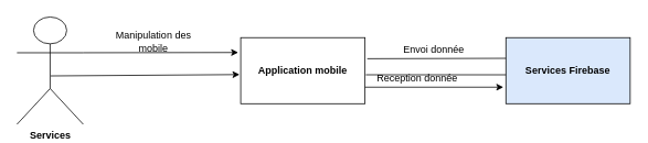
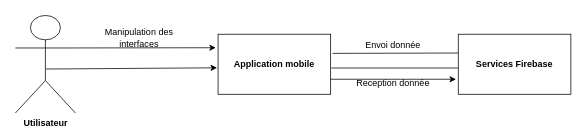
  <mxCell id="0" />
  <mxCell id="1" parent="0" />
- <mxCell id="2" value="&lt;b&gt;Services&lt;/b&gt;" style="shape=umlActor;verticalLabelPosition=bottom;verticalAlign=top;html=1;outlineConnect=0;rounded=1;glass=0;align=center;" vertex="1" parent="1"><mxGeometry x="20" y="20" width="80" height="130" as="geometry" /></mxCell>
+ <mxCell id="2" value="&lt;b&gt;Utilisateur&lt;/b&gt;" style="shape=umlActor;verticalLabelPosition=bottom;verticalAlign=top;html=1;outlineConnect=0;rounded=1;glass=0;align=center;" vertex="1" parent="1"><mxGeometry x="20" y="20" width="80" height="130" as="geometry" /></mxCell>
  <mxCell id="3" value="&lt;b&gt;Application mobile&lt;/b&gt;" style="rounded=0;whiteSpace=wrap;html=1;glass=0;align=center;" vertex="1" parent="1"><mxGeometry x="290" y="45" width="150" height="80" as="geometry" /></mxCell>
- <mxCell id="4" value="&lt;b&gt;Services Firebase&lt;/b&gt;" style="rounded=0;whiteSpace=wrap;html=1;glass=0;align=center;fillColor=#dae8fc;" vertex="1" parent="1"><mxGeometry x="610" y="45" width="150" height="80" as="geometry" /></mxCell>
+ <mxCell id="4" value="&lt;b&gt;Services Firebase&lt;/b&gt;" style="rounded=0;whiteSpace=wrap;html=1;glass=0;align=center;" vertex="1" parent="1"><mxGeometry x="610" y="45" width="150" height="80" as="geometry" /></mxCell>
  <mxCell id="5" value="" style="endArrow=classic;html=1;strokeColor=#000000;exitX=0.509;exitY=0.549;exitDx=0;exitDy=0;exitPerimeter=0;entryX=-0.009;entryY=0.559;entryDx=0;entryDy=0;entryPerimeter=0;" edge="1" parent="1" source="2" target="3"><mxGeometry width="50" height="50" relative="1" as="geometry"><mxPoint x="340" y="130" as="sourcePoint" /><mxPoint x="390" y="80" as="targetPoint" /></mxGeometry></mxCell>
  <mxCell id="6" value="" style="endArrow=none;html=1;strokeColor=#000000;entryX=-0.009;entryY=0.559;entryDx=0;entryDy=0;entryPerimeter=0;" edge="1" parent="1"><mxGeometry width="50" height="50" relative="1" as="geometry"><mxPoint x="441" y="90" as="sourcePoint" /><mxPoint x="610" y="90" as="targetPoint" /></mxGeometry></mxCell>
  <mxCell id="7" value="" style="endArrow=classic;html=1;strokeColor=#000000;exitX=1;exitY=0.75;exitDx=0;exitDy=0;" edge="1" parent="1" source="3"><mxGeometry width="50" height="50" relative="1" as="geometry"><mxPoint x="470" y="130" as="sourcePoint" /><mxPoint x="607" y="105" as="targetPoint" /></mxGeometry></mxCell>
  <mxCell id="8" value="" style="endArrow=none;html=1;strokeColor=#000000;exitX=0;exitY=0.313;exitDx=0;exitDy=0;exitPerimeter=0;entryX=1.018;entryY=0.319;entryDx=0;entryDy=0;entryPerimeter=0;" edge="1" parent="1" source="4" target="3"><mxGeometry width="50" height="50" relative="1" as="geometry"><mxPoint x="440" y="70" as="sourcePoint" /><mxPoint x="490" y="60" as="targetPoint" /></mxGeometry></mxCell>
- <mxCell id="9" value="Reception donnée&amp;nbsp;" style="text;html=1;strokeColor=none;fillColor=none;align=center;verticalAlign=middle;whiteSpace=wrap;rounded=0;glass=0;" vertex="1" parent="1"><mxGeometry x="450" y="85" width="110" height="20" as="geometry" /></mxCell>
+ <mxCell id="9" value="Reception donnée&amp;nbsp;" style="text;html=1;strokeColor=none;fillColor=none;align=center;verticalAlign=middle;whiteSpace=wrap;rounded=0;glass=0;" vertex="1" parent="1"><mxGeometry x="470" y="100" width="110" height="20" as="geometry" /></mxCell>
  <mxCell id="10" value="Envoi donnée&amp;nbsp;" style="text;html=1;strokeColor=none;fillColor=none;align=center;verticalAlign=middle;whiteSpace=wrap;rounded=0;glass=0;" vertex="1" parent="1"><mxGeometry x="470" y="50" width="110" height="20" as="geometry" /></mxCell>
  <mxCell id="11" value="" style="endArrow=classic;html=1;strokeColor=#000000;exitX=1;exitY=0.333;exitDx=0;exitDy=0;exitPerimeter=0;" edge="1" parent="1" source="2"><mxGeometry width="50" height="50" relative="1" as="geometry"><mxPoint x="120" y="70" as="sourcePoint" /><mxPoint x="287" y="63" as="targetPoint" /></mxGeometry></mxCell>
- <mxCell id="12" value="Manipulation des mobile" style="text;html=1;strokeColor=none;fillColor=none;align=center;verticalAlign=middle;whiteSpace=wrap;rounded=0;glass=0;" vertex="1" parent="1"><mxGeometry x="130" y="40" width="110" height="20" as="geometry" /></mxCell>
+ <mxCell id="12" value="Manipulation des interfaces" style="text;html=1;strokeColor=none;fillColor=none;align=center;verticalAlign=middle;whiteSpace=wrap;rounded=0;glass=0;" vertex="1" parent="1"><mxGeometry x="130" y="40" width="110" height="20" as="geometry" /></mxCell>
